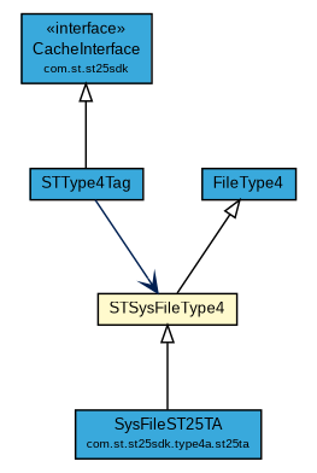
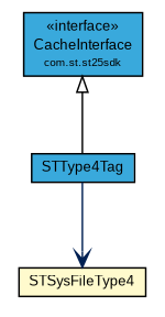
  digraph {
    nodesep=0.25
    ranksep=0.5
    node [fontcolor=black fontname=arial fontsize=9.0 shape=plaintext]
    edge [arrowtail=empty dir=back fontname=arial fontsize=10 headport=p labelfontname=arial labelfontsize=10 tailport=p]
    n1 [label=<<table title="com.st.st25sdk.CacheInterface" border="0" cellborder="1" cellspacing="0" cellpadding="2" port="p" bgcolor="#39a9dc" href="../CacheInterface.html"> 		<tr><td><table border="0" cellspacing="0" cellpadding="1"> <tr><td align="center" balign="center"> &#171;interface&#187; </td></tr> <tr><td align="center" balign="center"> CacheInterface </td></tr> <tr><td align="center" balign="center"><font point-size="7.0"> com.st.st25sdk </font></td></tr> 		</table></td></tr> 		</table>>]
    n2 [label=<<table title="com.st.st25sdk.type4a.STType4Tag" border="0" cellborder="1" cellspacing="0" cellpadding="2" port="p" bgcolor="#39a9dc" href="./STType4Tag.html"> 		<tr><td><table border="0" cellspacing="0" cellpadding="1"> <tr><td align="center" balign="center"> STType4Tag </td></tr> 		</table></td></tr> 		</table>>]
    n3 [label=<<table title="com.st.st25sdk.type4a.STSysFileType4" border="0" cellborder="1" cellspacing="0" cellpadding="2" port="p" bgcolor="lemonChiffon" href="./STSysFileType4.html"> 		<tr><td><table border="0" cellspacing="0" cellpadding="1"> <tr><td align="center" balign="center"> STSysFileType4 </td></tr> 		</table></td></tr> 		</table>>]
-   n4 [label=<<table title="com.st.st25sdk.type4a.st25ta.SysFileST25TA" border="0" cellborder="1" cellspacing="0" cellpadding="2" port="p" bgcolor="#39a9dc" href="./st25ta/SysFileST25TA.html"> 		<tr><td><table border="0" cellspacing="0" cellpadding="1"> <tr><td align="center" balign="center"> SysFileST25TA </td></tr> <tr><td align="center" balign="center"><font point-size="7.0"> com.st.st25sdk.type4a.st25ta </font></td></tr> 		</table></td></tr> 		</table>>]
-   n5 [label=<<table title="com.st.st25sdk.type4a.FileType4" border="0" cellborder="1" cellspacing="0" cellpadding="2" port="p" bgcolor="#39a9dc" href="./FileType4.html"> 		<tr><td><table border="0" cellspacing="0" cellpadding="1"> <tr><td align="center" balign="center"> FileType4 </td></tr> 		</table></td></tr> 		</table>>]
    n1 -> n2 [style=solid]
    n2 -> n3 [arrowhead=open color="#002052" fontcolor="#002052" fontsize=10.0 arrowtail="" dir=""]
-   n3 -> n4
-   n5 -> n3
  }
